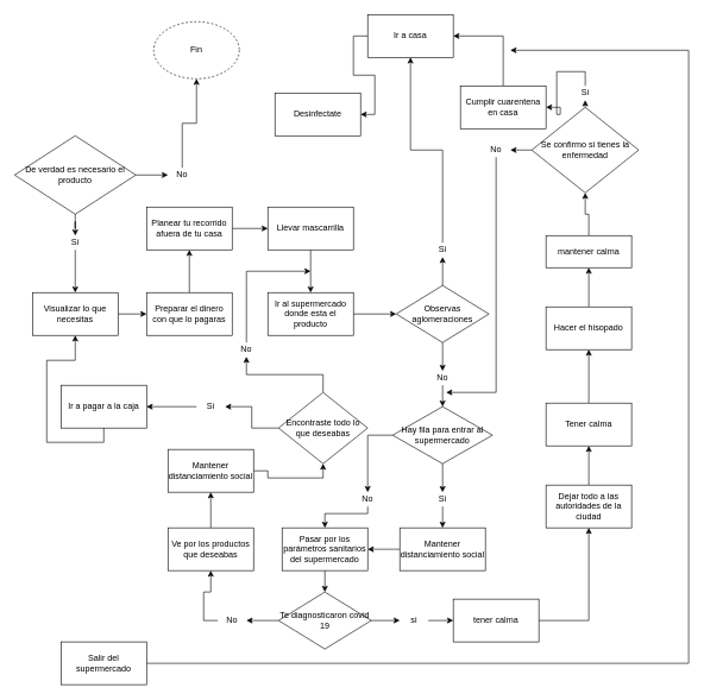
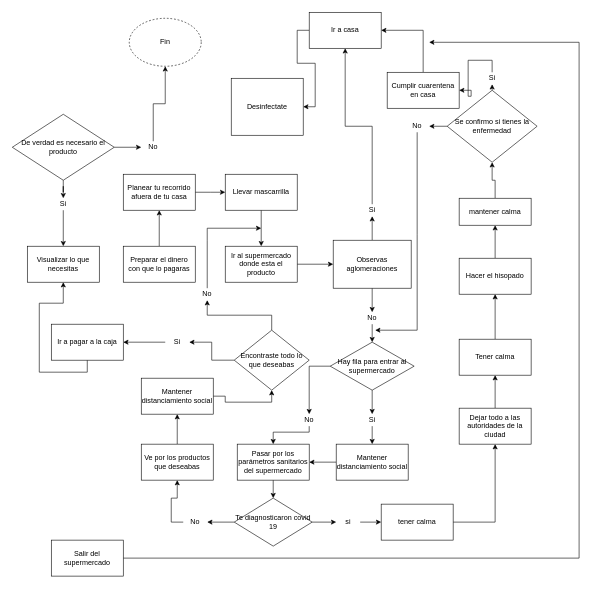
  <mxCell id="0" />
  <mxCell id="1" parent="0" />
  <mxCell id="2" style="edgeStyle=orthogonalEdgeStyle;rounded=0;orthogonalLoop=1;jettySize=auto;html=1;exitX=0.5;exitY=1;exitDx=0;exitDy=0;" edge="1" parent="1" source="4" target="6"><mxGeometry relative="1" as="geometry"><mxPoint x="105" y="340" as="targetPoint" /></mxGeometry></mxCell>
  <mxCell id="3" style="edgeStyle=orthogonalEdgeStyle;rounded=0;orthogonalLoop=1;jettySize=auto;html=1;exitX=1;exitY=0.5;exitDx=0;exitDy=0;entryX=0;entryY=0.5;entryDx=0;entryDy=0;" edge="1" parent="1" source="4" target="8"><mxGeometry relative="1" as="geometry" /></mxCell>
  <mxCell id="4" value="De verdad es necesario el producto" style="rhombus;whiteSpace=wrap;html=1;" vertex="1" parent="1"><mxGeometry x="20" y="190" width="170" height="110" as="geometry" /></mxCell>
  <mxCell id="5" style="edgeStyle=orthogonalEdgeStyle;rounded=0;orthogonalLoop=1;jettySize=auto;html=1;exitX=0.5;exitY=1;exitDx=0;exitDy=0;" edge="1" parent="1" source="6" target="11"><mxGeometry relative="1" as="geometry" /></mxCell>
  <mxCell id="6" value="Si" style="text;html=1;strokeColor=none;fillColor=none;align=center;verticalAlign=middle;whiteSpace=wrap;rounded=0;" vertex="1" parent="1"><mxGeometry x="85" y="330" width="40" height="20" as="geometry" /></mxCell>
  <mxCell id="7" style="edgeStyle=orthogonalEdgeStyle;rounded=0;orthogonalLoop=1;jettySize=auto;html=1;exitX=0.5;exitY=0;exitDx=0;exitDy=0;" edge="1" parent="1" source="8" target="9"><mxGeometry relative="1" as="geometry" /></mxCell>
  <mxCell id="8" value="No" style="text;html=1;strokeColor=none;fillColor=none;align=center;verticalAlign=middle;whiteSpace=wrap;rounded=0;" vertex="1" parent="1"><mxGeometry x="235" y="235" width="40" height="20" as="geometry" /></mxCell>
  <mxCell id="9" value="Fin" style="ellipse;whiteSpace=wrap;html=1;dashed=1;" vertex="1" parent="1"><mxGeometry x="215" y="30" width="120" height="80" as="geometry" /></mxCell>
- <mxCell id="10" style="edgeStyle=orthogonalEdgeStyle;rounded=0;orthogonalLoop=1;jettySize=auto;html=1;exitX=1;exitY=0.5;exitDx=0;exitDy=0;entryX=0;entryY=0.5;entryDx=0;entryDy=0;" edge="1" parent="1" source="11" target="13"><mxGeometry relative="1" as="geometry" /></mxCell>
  <mxCell id="11" value="Visualizar lo que necesitas" style="rounded=0;whiteSpace=wrap;html=1;" vertex="1" parent="1"><mxGeometry x="45" y="410" width="120" height="60" as="geometry" /></mxCell>
  <mxCell id="12" style="edgeStyle=orthogonalEdgeStyle;rounded=0;orthogonalLoop=1;jettySize=auto;html=1;exitX=0.5;exitY=0;exitDx=0;exitDy=0;" edge="1" parent="1" source="13" target="15"><mxGeometry relative="1" as="geometry" /></mxCell>
  <mxCell id="13" value="Preparar el dinero con que lo pagaras" style="rounded=0;whiteSpace=wrap;html=1;" vertex="1" parent="1"><mxGeometry x="205" y="410" width="120" height="60" as="geometry" /></mxCell>
  <mxCell id="14" style="edgeStyle=orthogonalEdgeStyle;rounded=0;orthogonalLoop=1;jettySize=auto;html=1;exitX=1;exitY=0.5;exitDx=0;exitDy=0;entryX=0;entryY=0.5;entryDx=0;entryDy=0;" edge="1" parent="1" source="15"><mxGeometry relative="1" as="geometry"><mxPoint x="375" y="320" as="targetPoint" /></mxGeometry></mxCell>
  <mxCell id="15" value="Planear tu recorrido afuera de tu casa" style="rounded=0;whiteSpace=wrap;html=1;" vertex="1" parent="1"><mxGeometry x="205" y="290" width="120" height="60" as="geometry" /></mxCell>
  <mxCell id="16" style="edgeStyle=orthogonalEdgeStyle;rounded=0;orthogonalLoop=1;jettySize=auto;html=1;exitX=0.5;exitY=1;exitDx=0;exitDy=0;" edge="1" parent="1" source="17"><mxGeometry relative="1" as="geometry"><mxPoint x="435" y="410" as="targetPoint" /></mxGeometry></mxCell>
  <mxCell id="17" value="Llevar mascarrilla" style="rounded=0;whiteSpace=wrap;html=1;" vertex="1" parent="1"><mxGeometry x="375" y="290" width="120" height="60" as="geometry" /></mxCell>
  <mxCell id="18" style="edgeStyle=orthogonalEdgeStyle;rounded=0;orthogonalLoop=1;jettySize=auto;html=1;exitX=1;exitY=0.5;exitDx=0;exitDy=0;entryX=0;entryY=0.5;entryDx=0;entryDy=0;" edge="1" parent="1" source="19" target="22"><mxGeometry relative="1" as="geometry" /></mxCell>
  <mxCell id="19" value="Ir al supermercado donde esta el producto" style="rounded=0;whiteSpace=wrap;html=1;" vertex="1" parent="1"><mxGeometry x="375" y="410" width="120" height="60" as="geometry" /></mxCell>
  <mxCell id="20" style="edgeStyle=orthogonalEdgeStyle;rounded=0;orthogonalLoop=1;jettySize=auto;html=1;exitX=0.5;exitY=0;exitDx=0;exitDy=0;" edge="1" parent="1" source="22" target="26"><mxGeometry relative="1" as="geometry" /></mxCell>
  <mxCell id="21" style="edgeStyle=orthogonalEdgeStyle;rounded=0;orthogonalLoop=1;jettySize=auto;html=1;exitX=0.5;exitY=1;exitDx=0;exitDy=0;entryX=0.5;entryY=0;entryDx=0;entryDy=0;" edge="1" parent="1" source="22" target="28"><mxGeometry relative="1" as="geometry" /></mxCell>
- <mxCell id="22" value="Observas aglomeraciones" style="rhombus;whiteSpace=wrap;html=1;" vertex="1" parent="1"><mxGeometry x="555" y="400" width="130" height="80" as="geometry" /></mxCell>
+ <mxCell id="22" value="Observas aglomeraciones" style="whiteSpace=wrap;html=1;rounded=0;" vertex="1" parent="1"><mxGeometry x="555" y="400" width="130" height="80" as="geometry" /></mxCell>
  <mxCell id="23" style="edgeStyle=orthogonalEdgeStyle;rounded=0;orthogonalLoop=1;jettySize=auto;html=1;exitX=0;exitY=0.5;exitDx=0;exitDy=0;entryX=1;entryY=0.5;entryDx=0;entryDy=0;" edge="1" parent="1" source="24" target="77"><mxGeometry relative="1" as="geometry" /></mxCell>
  <mxCell id="24" value="Ir a casa" style="rounded=0;whiteSpace=wrap;html=1;" vertex="1" parent="1"><mxGeometry x="515" y="20" width="120" height="60" as="geometry" /></mxCell>
  <mxCell id="25" style="edgeStyle=orthogonalEdgeStyle;rounded=0;orthogonalLoop=1;jettySize=auto;html=1;exitX=0.5;exitY=0;exitDx=0;exitDy=0;" edge="1" parent="1" source="26" target="24"><mxGeometry relative="1" as="geometry" /></mxCell>
  <mxCell id="26" value="Si" style="text;html=1;strokeColor=none;fillColor=none;align=center;verticalAlign=middle;whiteSpace=wrap;rounded=0;" vertex="1" parent="1"><mxGeometry x="600" y="340" width="40" height="20" as="geometry" /></mxCell>
  <mxCell id="27" style="edgeStyle=orthogonalEdgeStyle;rounded=0;orthogonalLoop=1;jettySize=auto;html=1;exitX=0.5;exitY=1;exitDx=0;exitDy=0;entryX=0.5;entryY=0;entryDx=0;entryDy=0;" edge="1" parent="1" source="28"><mxGeometry relative="1" as="geometry"><mxPoint x="620" y="570" as="targetPoint" /></mxGeometry></mxCell>
  <mxCell id="28" value="No" style="text;html=1;strokeColor=none;fillColor=none;align=center;verticalAlign=middle;whiteSpace=wrap;rounded=0;" vertex="1" parent="1"><mxGeometry x="600" y="520" width="40" height="20" as="geometry" /></mxCell>
  <mxCell id="29" style="edgeStyle=orthogonalEdgeStyle;rounded=0;orthogonalLoop=1;jettySize=auto;html=1;exitX=0.5;exitY=1;exitDx=0;exitDy=0;entryX=0.5;entryY=0;entryDx=0;entryDy=0;" edge="1" parent="1" source="31" target="35"><mxGeometry relative="1" as="geometry" /></mxCell>
  <mxCell id="30" style="edgeStyle=orthogonalEdgeStyle;rounded=0;orthogonalLoop=1;jettySize=auto;html=1;exitX=0;exitY=0.5;exitDx=0;exitDy=0;entryX=0.5;entryY=0;entryDx=0;entryDy=0;" edge="1" parent="1" source="31" target="79"><mxGeometry relative="1" as="geometry" /></mxCell>
  <mxCell id="31" value="Hay fila para entrar al supermercado" style="rhombus;whiteSpace=wrap;html=1;" vertex="1" parent="1"><mxGeometry x="550" y="570" width="140" height="80" as="geometry" /></mxCell>
  <mxCell id="32" style="edgeStyle=orthogonalEdgeStyle;rounded=0;orthogonalLoop=1;jettySize=auto;html=1;exitX=0;exitY=0.5;exitDx=0;exitDy=0;entryX=1;entryY=0.5;entryDx=0;entryDy=0;" edge="1" parent="1" source="33" target="37"><mxGeometry relative="1" as="geometry" /></mxCell>
  <mxCell id="33" value="Mantener distanciamiento social" style="rounded=0;whiteSpace=wrap;html=1;" vertex="1" parent="1"><mxGeometry x="560" y="740" width="120" height="60" as="geometry" /></mxCell>
  <mxCell id="34" style="edgeStyle=orthogonalEdgeStyle;rounded=0;orthogonalLoop=1;jettySize=auto;html=1;exitX=0.5;exitY=1;exitDx=0;exitDy=0;entryX=0.5;entryY=0;entryDx=0;entryDy=0;" edge="1" parent="1" source="35" target="33"><mxGeometry relative="1" as="geometry" /></mxCell>
  <mxCell id="35" value="Si&lt;br&gt;" style="text;html=1;strokeColor=none;fillColor=none;align=center;verticalAlign=middle;whiteSpace=wrap;rounded=0;" vertex="1" parent="1"><mxGeometry x="600" y="690" width="40" height="20" as="geometry" /></mxCell>
  <mxCell id="36" style="edgeStyle=orthogonalEdgeStyle;rounded=0;orthogonalLoop=1;jettySize=auto;html=1;exitX=0.5;exitY=1;exitDx=0;exitDy=0;entryX=0.5;entryY=0;entryDx=0;entryDy=0;" edge="1" parent="1" source="37" target="40"><mxGeometry relative="1" as="geometry" /></mxCell>
  <mxCell id="37" value="Pasar por los parámetros sanitarios del supermercado" style="rounded=0;whiteSpace=wrap;html=1;" vertex="1" parent="1"><mxGeometry x="395" y="740" width="120" height="60" as="geometry" /></mxCell>
  <mxCell id="38" style="edgeStyle=orthogonalEdgeStyle;rounded=0;orthogonalLoop=1;jettySize=auto;html=1;exitX=0;exitY=0.5;exitDx=0;exitDy=0;entryX=1;entryY=0.5;entryDx=0;entryDy=0;" edge="1" parent="1" source="40" target="44"><mxGeometry relative="1" as="geometry" /></mxCell>
  <mxCell id="39" style="edgeStyle=orthogonalEdgeStyle;rounded=0;orthogonalLoop=1;jettySize=auto;html=1;exitX=1;exitY=0.5;exitDx=0;exitDy=0;entryX=0;entryY=0.5;entryDx=0;entryDy=0;" edge="1" parent="1" source="40" target="42"><mxGeometry relative="1" as="geometry" /></mxCell>
  <mxCell id="40" value="Te diagnosticaron covid 19" style="rhombus;whiteSpace=wrap;html=1;" vertex="1" parent="1"><mxGeometry x="390" y="830" width="130" height="80" as="geometry" /></mxCell>
  <mxCell id="41" style="edgeStyle=orthogonalEdgeStyle;rounded=0;orthogonalLoop=1;jettySize=auto;html=1;exitX=1;exitY=0.5;exitDx=0;exitDy=0;entryX=0;entryY=0.5;entryDx=0;entryDy=0;" edge="1" parent="1" source="42" target="46"><mxGeometry relative="1" as="geometry" /></mxCell>
  <mxCell id="42" value="si" style="text;html=1;strokeColor=none;fillColor=none;align=center;verticalAlign=middle;whiteSpace=wrap;rounded=0;" vertex="1" parent="1"><mxGeometry x="560" y="860" width="40" height="20" as="geometry" /></mxCell>
  <mxCell id="43" style="edgeStyle=orthogonalEdgeStyle;rounded=0;orthogonalLoop=1;jettySize=auto;html=1;exitX=0;exitY=0.5;exitDx=0;exitDy=0;entryX=0.5;entryY=1;entryDx=0;entryDy=0;" edge="1" parent="1" source="44" target="48"><mxGeometry relative="1" as="geometry" /></mxCell>
  <mxCell id="44" value="No" style="text;html=1;strokeColor=none;fillColor=none;align=center;verticalAlign=middle;whiteSpace=wrap;rounded=0;" vertex="1" parent="1"><mxGeometry x="305" y="860" width="40" height="20" as="geometry" /></mxCell>
  <mxCell id="45" style="edgeStyle=orthogonalEdgeStyle;rounded=0;orthogonalLoop=1;jettySize=auto;html=1;exitX=1;exitY=0.5;exitDx=0;exitDy=0;entryX=0.5;entryY=1;entryDx=0;entryDy=0;" edge="1" parent="1" source="46" target="61"><mxGeometry relative="1" as="geometry" /></mxCell>
  <mxCell id="46" value="tener calma" style="rounded=0;whiteSpace=wrap;html=1;" vertex="1" parent="1"><mxGeometry x="635" y="840" width="120" height="60" as="geometry" /></mxCell>
  <mxCell id="47" style="edgeStyle=orthogonalEdgeStyle;rounded=0;orthogonalLoop=1;jettySize=auto;html=1;exitX=0.5;exitY=0;exitDx=0;exitDy=0;" edge="1" parent="1" source="48" target="53"><mxGeometry relative="1" as="geometry" /></mxCell>
  <mxCell id="48" value="Ve por los productos que deseabas" style="rounded=0;whiteSpace=wrap;html=1;" vertex="1" parent="1"><mxGeometry x="235" y="740" width="120" height="60" as="geometry" /></mxCell>
  <mxCell id="49" style="edgeStyle=orthogonalEdgeStyle;rounded=0;orthogonalLoop=1;jettySize=auto;html=1;exitX=0.5;exitY=0;exitDx=0;exitDy=0;" edge="1" parent="1" source="51" target="57"><mxGeometry relative="1" as="geometry" /></mxCell>
  <mxCell id="50" style="edgeStyle=orthogonalEdgeStyle;rounded=0;orthogonalLoop=1;jettySize=auto;html=1;exitX=0;exitY=0.5;exitDx=0;exitDy=0;" edge="1" parent="1" source="51" target="55"><mxGeometry relative="1" as="geometry" /></mxCell>
  <mxCell id="51" value="Encontraste todo lo que deseabas" style="rhombus;whiteSpace=wrap;html=1;" vertex="1" parent="1"><mxGeometry x="390" y="550" width="125" height="100" as="geometry" /></mxCell>
  <mxCell id="52" style="edgeStyle=orthogonalEdgeStyle;rounded=0;orthogonalLoop=1;jettySize=auto;html=1;exitX=1;exitY=0.5;exitDx=0;exitDy=0;entryX=0.5;entryY=1;entryDx=0;entryDy=0;" edge="1" parent="1" source="53" target="51"><mxGeometry relative="1" as="geometry" /></mxCell>
  <mxCell id="53" value="Mantener distanciamiento social" style="rounded=0;whiteSpace=wrap;html=1;" vertex="1" parent="1"><mxGeometry x="235" y="630" width="120" height="60" as="geometry" /></mxCell>
  <mxCell id="54" style="edgeStyle=orthogonalEdgeStyle;rounded=0;orthogonalLoop=1;jettySize=auto;html=1;exitX=0;exitY=0.5;exitDx=0;exitDy=0;entryX=1;entryY=0.5;entryDx=0;entryDy=0;" edge="1" parent="1" source="55" target="59"><mxGeometry relative="1" as="geometry" /></mxCell>
  <mxCell id="55" value="Si" style="text;html=1;strokeColor=none;fillColor=none;align=center;verticalAlign=middle;whiteSpace=wrap;rounded=0;" vertex="1" parent="1"><mxGeometry x="275" y="560" width="40" height="20" as="geometry" /></mxCell>
  <mxCell id="56" style="edgeStyle=orthogonalEdgeStyle;rounded=0;orthogonalLoop=1;jettySize=auto;html=1;exitX=0.5;exitY=0;exitDx=0;exitDy=0;" edge="1" parent="1" source="57"><mxGeometry relative="1" as="geometry"><mxPoint x="435" y="380" as="targetPoint" /><Array as="points"><mxPoint x="345" y="400" /><mxPoint x="345" y="400" /></Array></mxGeometry></mxCell>
  <mxCell id="57" value="No" style="text;html=1;strokeColor=none;fillColor=none;align=center;verticalAlign=middle;whiteSpace=wrap;rounded=0;" vertex="1" parent="1"><mxGeometry x="325" y="480" width="40" height="20" as="geometry" /></mxCell>
  <mxCell id="58" style="edgeStyle=orthogonalEdgeStyle;rounded=0;orthogonalLoop=1;jettySize=auto;html=1;exitX=0.5;exitY=1;exitDx=0;exitDy=0;" edge="1" parent="1" source="59" target="11"><mxGeometry relative="1" as="geometry" /></mxCell>
  <mxCell id="59" value="Ir a pagar a la caja" style="rounded=0;whiteSpace=wrap;html=1;" vertex="1" parent="1"><mxGeometry x="85" y="540" width="120" height="60" as="geometry" /></mxCell>
  <mxCell id="60" style="edgeStyle=orthogonalEdgeStyle;rounded=0;orthogonalLoop=1;jettySize=auto;html=1;exitX=0.5;exitY=0;exitDx=0;exitDy=0;entryX=0.5;entryY=1;entryDx=0;entryDy=0;" edge="1" parent="1" source="61" target="63"><mxGeometry relative="1" as="geometry" /></mxCell>
  <mxCell id="61" value="Dejar todo a las autoridades de la ciudad" style="rounded=0;whiteSpace=wrap;html=1;" vertex="1" parent="1"><mxGeometry x="765" y="680" width="120" height="60" as="geometry" /></mxCell>
  <mxCell id="62" style="edgeStyle=orthogonalEdgeStyle;rounded=0;orthogonalLoop=1;jettySize=auto;html=1;exitX=0.5;exitY=0;exitDx=0;exitDy=0;" edge="1" parent="1" source="63" target="65"><mxGeometry relative="1" as="geometry" /></mxCell>
  <mxCell id="63" value="Tener calma" style="rounded=0;whiteSpace=wrap;html=1;" vertex="1" parent="1"><mxGeometry x="765" y="565" width="120" height="60" as="geometry" /></mxCell>
  <mxCell id="64" style="edgeStyle=orthogonalEdgeStyle;rounded=0;orthogonalLoop=1;jettySize=auto;html=1;exitX=0.5;exitY=0;exitDx=0;exitDy=0;" edge="1" parent="1" source="65" target="67"><mxGeometry relative="1" as="geometry" /></mxCell>
  <mxCell id="65" value="Hacer el hisopado" style="rounded=0;whiteSpace=wrap;html=1;" vertex="1" parent="1"><mxGeometry x="765" y="430" width="120" height="60" as="geometry" /></mxCell>
  <mxCell id="66" style="edgeStyle=orthogonalEdgeStyle;rounded=0;orthogonalLoop=1;jettySize=auto;html=1;exitX=0.5;exitY=0;exitDx=0;exitDy=0;" edge="1" parent="1" source="67" target="70"><mxGeometry relative="1" as="geometry" /></mxCell>
  <mxCell id="67" value="mantener calma" style="rounded=0;whiteSpace=wrap;html=1;" vertex="1" parent="1"><mxGeometry x="765" y="330" width="120" height="45" as="geometry" /></mxCell>
  <mxCell id="68" style="edgeStyle=orthogonalEdgeStyle;rounded=0;orthogonalLoop=1;jettySize=auto;html=1;exitX=0.5;exitY=0;exitDx=0;exitDy=0;entryX=0.5;entryY=1;entryDx=0;entryDy=0;" edge="1" parent="1" source="70" target="74"><mxGeometry relative="1" as="geometry" /></mxCell>
  <mxCell id="69" style="edgeStyle=orthogonalEdgeStyle;rounded=0;orthogonalLoop=1;jettySize=auto;html=1;exitX=0;exitY=0.5;exitDx=0;exitDy=0;entryX=1;entryY=0.5;entryDx=0;entryDy=0;" edge="1" parent="1" source="70" target="76"><mxGeometry relative="1" as="geometry" /></mxCell>
  <mxCell id="70" value="Se confirmo si tienes la enfermedad" style="rhombus;whiteSpace=wrap;html=1;" vertex="1" parent="1"><mxGeometry x="745" y="150" width="150" height="120" as="geometry" /></mxCell>
  <mxCell id="71" style="edgeStyle=orthogonalEdgeStyle;rounded=0;orthogonalLoop=1;jettySize=auto;html=1;exitX=0.5;exitY=0;exitDx=0;exitDy=0;entryX=1;entryY=0.5;entryDx=0;entryDy=0;" edge="1" parent="1" source="72" target="24"><mxGeometry relative="1" as="geometry" /></mxCell>
  <mxCell id="72" value="Cumplir cuarentena en casa" style="rounded=0;whiteSpace=wrap;html=1;" vertex="1" parent="1"><mxGeometry x="645" y="120" width="120" height="60" as="geometry" /></mxCell>
  <mxCell id="73" style="edgeStyle=orthogonalEdgeStyle;rounded=0;orthogonalLoop=1;jettySize=auto;html=1;exitX=0.5;exitY=0;exitDx=0;exitDy=0;" edge="1" parent="1" source="74" target="72"><mxGeometry relative="1" as="geometry" /></mxCell>
  <mxCell id="74" value="Si" style="text;html=1;strokeColor=none;fillColor=none;align=center;verticalAlign=middle;whiteSpace=wrap;rounded=0;" vertex="1" parent="1"><mxGeometry x="800" y="120" width="40" height="20" as="geometry" /></mxCell>
  <mxCell id="75" style="edgeStyle=orthogonalEdgeStyle;rounded=0;orthogonalLoop=1;jettySize=auto;html=1;exitX=0.5;exitY=1;exitDx=0;exitDy=0;" edge="1" parent="1" source="76"><mxGeometry relative="1" as="geometry"><mxPoint x="625" y="550" as="targetPoint" /><Array as="points"><mxPoint x="695" y="390" /><mxPoint x="695" y="390" /></Array></mxGeometry></mxCell>
  <mxCell id="76" value="No" style="text;html=1;strokeColor=none;fillColor=none;align=center;verticalAlign=middle;whiteSpace=wrap;rounded=0;" vertex="1" parent="1"><mxGeometry x="675" y="200" width="40" height="20" as="geometry" /></mxCell>
- <mxCell id="77" value="Desinfectate" style="rounded=0;whiteSpace=wrap;html=1;" vertex="1" parent="1"><mxGeometry x="385" y="130" width="120" height="60" as="geometry" /></mxCell>
+ <mxCell id="77" value="Desinfectate" style="rounded=0;whiteSpace=wrap;html=1;" vertex="1" parent="1"><mxGeometry x="385" y="130" width="120" height="95" as="geometry" /></mxCell>
  <mxCell id="78" style="edgeStyle=orthogonalEdgeStyle;rounded=0;orthogonalLoop=1;jettySize=auto;html=1;exitX=0.5;exitY=1;exitDx=0;exitDy=0;entryX=0.5;entryY=0;entryDx=0;entryDy=0;" edge="1" parent="1" source="79" target="37"><mxGeometry relative="1" as="geometry"><Array as="points"><mxPoint x="515" y="720" /><mxPoint x="455" y="720" /></Array></mxGeometry></mxCell>
  <mxCell id="79" value="No" style="text;html=1;strokeColor=none;fillColor=none;align=center;verticalAlign=middle;whiteSpace=wrap;rounded=0;" vertex="1" parent="1"><mxGeometry x="495" y="690" width="40" height="20" as="geometry" /></mxCell>
  <mxCell id="80" style="edgeStyle=orthogonalEdgeStyle;rounded=0;orthogonalLoop=1;jettySize=auto;html=1;exitX=1;exitY=0.5;exitDx=0;exitDy=0;" edge="1" parent="1" source="81"><mxGeometry relative="1" as="geometry"><mxPoint x="715" y="70" as="targetPoint" /><Array as="points"><mxPoint x="965" y="930" /><mxPoint x="965" y="70" /></Array></mxGeometry></mxCell>
  <mxCell id="81" value="Salir del supermercado" style="rounded=0;whiteSpace=wrap;html=1;" vertex="1" parent="1"><mxGeometry x="85" y="900" width="120" height="60" as="geometry" /></mxCell>
